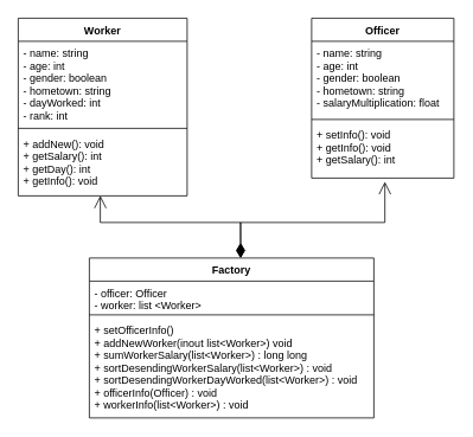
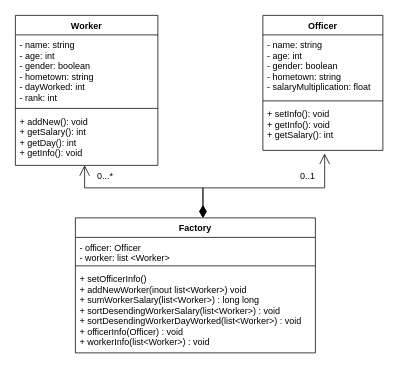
  <mxCell id="0" />
  <mxCell id="1" parent="0" />
  <mxCell id="2" value="Worker" style="swimlane;fontStyle=1;align=center;verticalAlign=top;childLayout=stackLayout;horizontal=1;startSize=26;horizontalStack=0;resizeParent=1;resizeParentMax=0;resizeLast=0;collapsible=1;marginBottom=0;" parent="1" vertex="1"><mxGeometry x="20" y="20" width="190" height="200" as="geometry" /></mxCell>
  <mxCell id="3" value="- name: string&#10;- age: int&#10;- gender: boolean&#10;- hometown: string&#10;- dayWorked: int&#10;- rank: int" style="text;strokeColor=none;fillColor=none;align=left;verticalAlign=top;spacingLeft=4;spacingRight=4;overflow=hidden;rotatable=0;points=[[0,0.5],[1,0.5]];portConstraint=eastwest;" parent="2" vertex="1"><mxGeometry y="26" width="190" height="94" as="geometry" /></mxCell>
  <mxCell id="4" value="" style="line;strokeWidth=1;fillColor=none;align=left;verticalAlign=middle;spacingTop=-1;spacingLeft=3;spacingRight=3;rotatable=0;labelPosition=right;points=[];portConstraint=eastwest;" parent="2" vertex="1"><mxGeometry y="120" width="190" height="8" as="geometry" /></mxCell>
  <mxCell id="5" value="+ addNew(): void&#10;+ getSalary(): int&#10;+ getDay(): int&#10;+ getInfo(): void" style="text;strokeColor=none;fillColor=none;align=left;verticalAlign=top;spacingLeft=4;spacingRight=4;overflow=hidden;rotatable=0;points=[[0,0.5],[1,0.5]];portConstraint=eastwest;" parent="2" vertex="1"><mxGeometry y="128" width="190" height="72" as="geometry" /></mxCell>
  <mxCell id="6" value="Factory" style="swimlane;fontStyle=1;align=center;verticalAlign=top;childLayout=stackLayout;horizontal=1;startSize=26;horizontalStack=0;resizeParent=1;resizeParentMax=0;resizeLast=0;collapsible=1;marginBottom=0;" parent="1" vertex="1"><mxGeometry x="100" y="290" width="320" height="180" as="geometry" /></mxCell>
  <mxCell id="7" value="- officer: Officer&#10;- worker: list &lt;Worker&gt;" style="text;strokeColor=none;fillColor=none;align=left;verticalAlign=top;spacingLeft=4;spacingRight=4;overflow=hidden;rotatable=0;points=[[0,0.5],[1,0.5]];portConstraint=eastwest;" parent="6" vertex="1"><mxGeometry y="26" width="320" height="34" as="geometry" /></mxCell>
  <mxCell id="8" value="" style="line;strokeWidth=1;fillColor=none;align=left;verticalAlign=middle;spacingTop=-1;spacingLeft=3;spacingRight=3;rotatable=0;labelPosition=right;points=[];portConstraint=eastwest;" parent="6" vertex="1"><mxGeometry y="60" width="320" height="8" as="geometry" /></mxCell>
  <mxCell id="9" value="+ setOfficerInfo()&#10;+ addNewWorker(inout list&lt;Worker&gt;) void&#10;+ sumWorkerSalary(list&lt;Worker&gt;) : long long&#10;+ sortDesendingWorkerSalary(list&lt;Worker&gt;) : void&#10;+ sortDesendingWorkerDayWorked(list&lt;Worker&gt;) : void&#10;+ officerInfo(Officer) : void&#10;+ workerInfo(list&lt;Worker&gt;) : void" style="text;strokeColor=none;fillColor=none;align=left;verticalAlign=top;spacingLeft=4;spacingRight=4;overflow=hidden;rotatable=0;points=[[0,0.5],[1,0.5]];portConstraint=eastwest;" parent="6" vertex="1"><mxGeometry y="68" width="320" height="112" as="geometry" /></mxCell>
  <mxCell id="10" value="Officer" style="swimlane;fontStyle=1;align=center;verticalAlign=top;childLayout=stackLayout;horizontal=1;startSize=26;horizontalStack=0;resizeParent=1;resizeParentMax=0;resizeLast=0;collapsible=1;marginBottom=0;" parent="1" vertex="1"><mxGeometry x="350" y="20" width="160" height="180" as="geometry" /></mxCell>
  <mxCell id="11" value="- name: string&#10;- age: int&#10;- gender: boolean&#10;- hometown: string&#10;- salaryMultiplication: float" style="text;strokeColor=none;fillColor=none;align=left;verticalAlign=top;spacingLeft=4;spacingRight=4;overflow=hidden;rotatable=0;points=[[0,0.5],[1,0.5]];portConstraint=eastwest;" parent="10" vertex="1"><mxGeometry y="26" width="160" height="84" as="geometry" /></mxCell>
  <mxCell id="12" value="" style="line;strokeWidth=1;fillColor=none;align=left;verticalAlign=middle;spacingTop=-1;spacingLeft=3;spacingRight=3;rotatable=0;labelPosition=right;points=[];portConstraint=eastwest;" parent="10" vertex="1"><mxGeometry y="110" width="160" height="8" as="geometry" /></mxCell>
  <mxCell id="13" value="+ setInfo(): void&#10;+ getInfo(): void&#10;+ getSalary(): int" style="text;strokeColor=none;fillColor=none;align=left;verticalAlign=top;spacingLeft=4;spacingRight=4;overflow=hidden;rotatable=0;points=[[0,0.5],[1,0.5]];portConstraint=eastwest;" parent="10" vertex="1"><mxGeometry y="118" width="160" height="62" as="geometry" /></mxCell>
+ <mxCell id="14" value="0...*" style="text;html=1;strokeColor=none;fillColor=none;align=center;verticalAlign=middle;whiteSpace=wrap;rounded=0;" parent="1" vertex="1"><mxGeometry x="110" y="220" width="60" height="30" as="geometry" /></mxCell>
  <mxCell id="15" value="" style="endArrow=open;html=1;endSize=12;startArrow=diamondThin;startSize=14;startFill=1;edgeStyle=orthogonalEdgeStyle;align=left;verticalAlign=bottom;rounded=0;entryX=0.515;entryY=1.067;entryDx=0;entryDy=0;entryPerimeter=0;" parent="1" source="6" target="13" edge="1"><mxGeometry x="-1" y="3" relative="1" as="geometry"><mxPoint x="250" y="240" as="sourcePoint" /><mxPoint x="430" y="200" as="targetPoint" /><Array as="points"><mxPoint x="270" y="250" /><mxPoint x="432" y="250" /></Array></mxGeometry></mxCell>
  <mxCell id="16" value="" style="endArrow=open;html=1;endSize=12;startArrow=diamondThin;startSize=14;startFill=1;edgeStyle=orthogonalEdgeStyle;align=left;verticalAlign=bottom;rounded=0;exitX=0.532;exitY=0;exitDx=0;exitDy=0;exitPerimeter=0;entryX=0.486;entryY=0.997;entryDx=0;entryDy=0;entryPerimeter=0;" parent="1" source="6" target="5" edge="1"><mxGeometry x="-1" y="3" relative="1" as="geometry"><mxPoint x="129.97" y="250" as="sourcePoint" /><mxPoint x="209.97" y="170" as="targetPoint" /><Array as="points"><mxPoint x="270" y="250" /><mxPoint x="112" y="250" /></Array></mxGeometry></mxCell>
+ <mxCell id="17" value="0..1" style="text;html=1;strokeColor=none;fillColor=none;align=center;verticalAlign=middle;whiteSpace=wrap;rounded=0;" vertex="1" parent="1"><mxGeometry x="380" y="220" width="60" height="30" as="geometry" /></mxCell>
